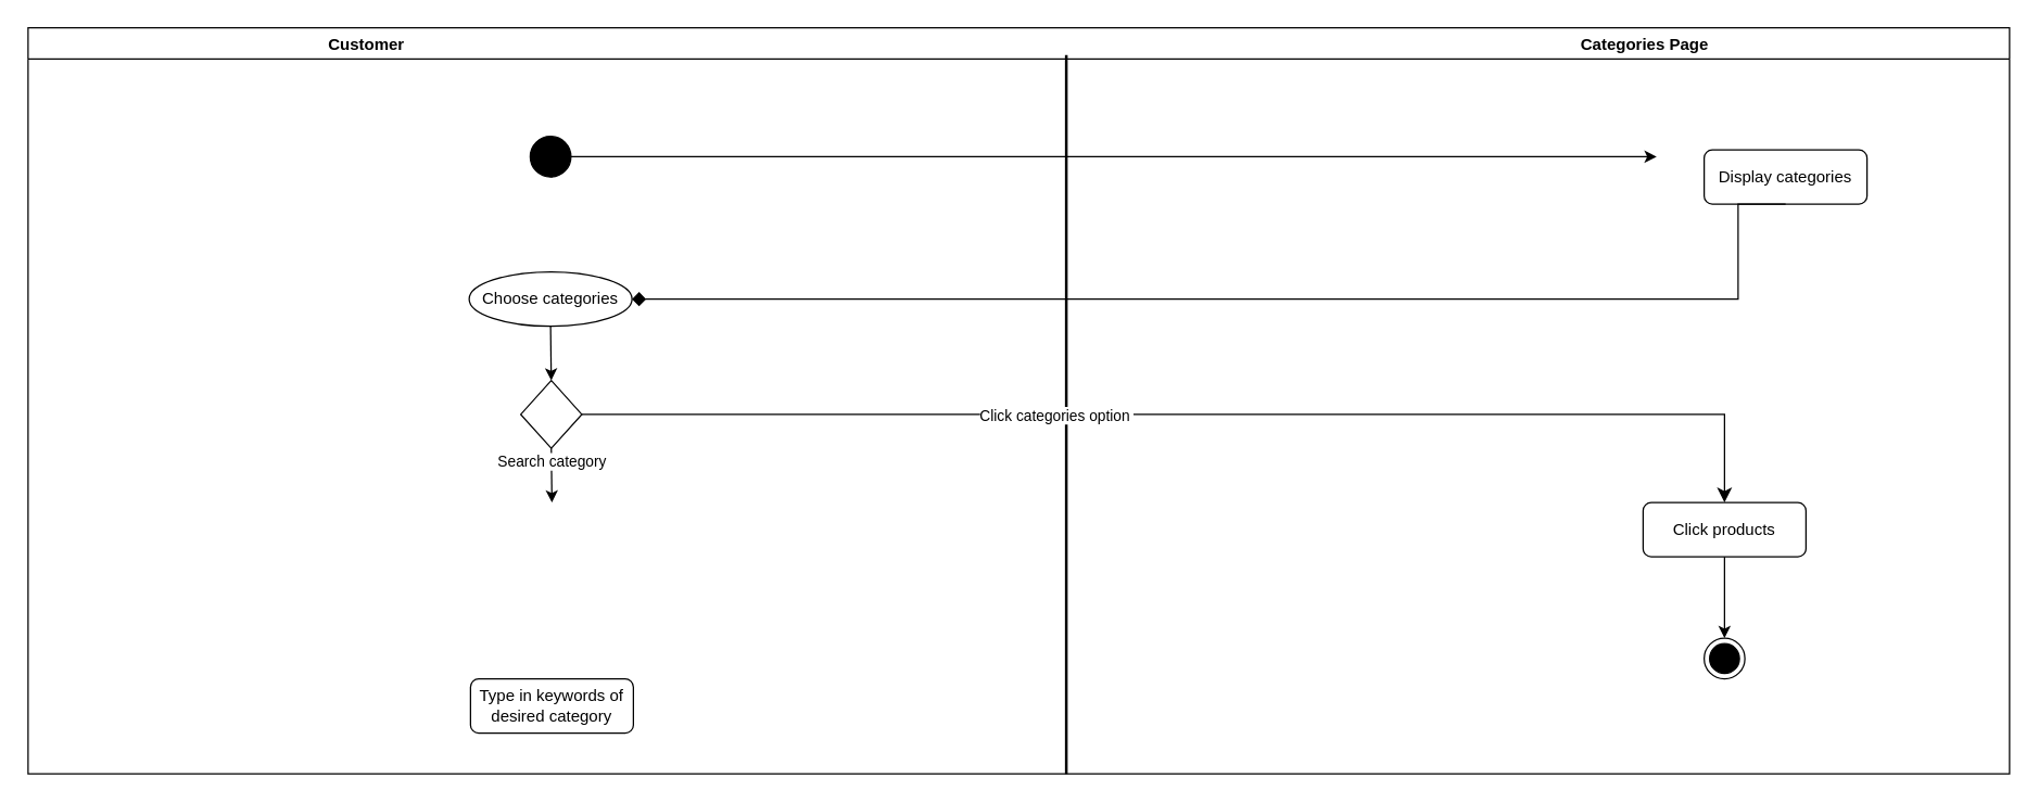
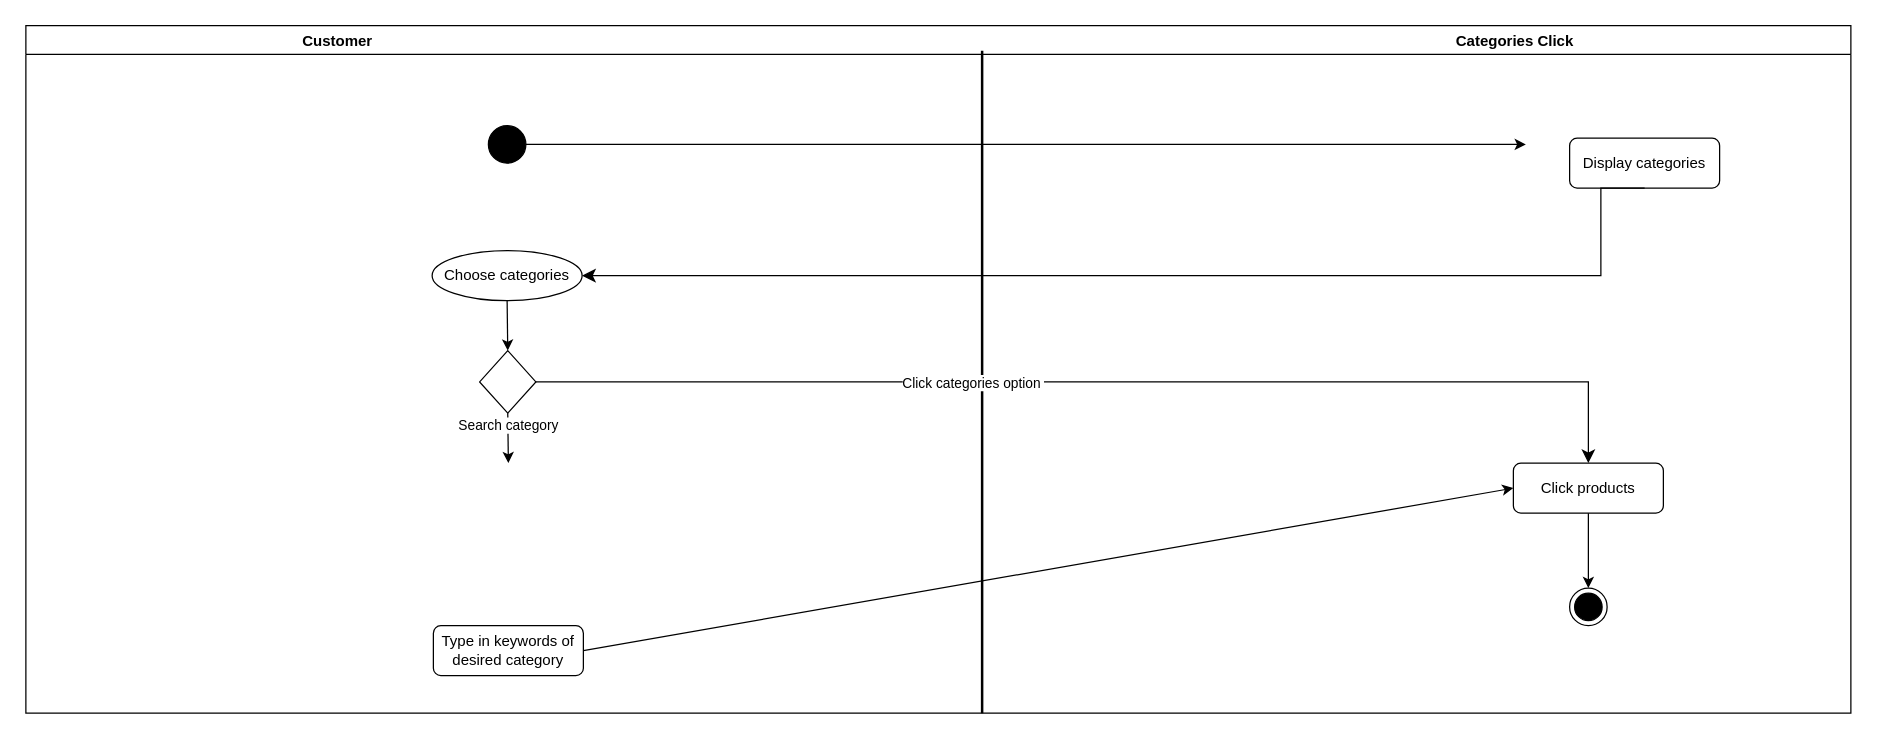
  <mxCell id="0" />
  <mxCell id="1" parent="0" />
- <mxCell id="2" value="Customer                                                                                                                                                                                                                                                                    Categories Page" style="swimlane;" vertex="1" parent="1"><mxGeometry x="20" y="20" width="1460" height="550" as="geometry" /></mxCell>
+ <mxCell id="2" value="Customer                                                                                                                                                                                                                                                                    Categories Click" style="swimlane;" vertex="1" parent="1"><mxGeometry x="20" y="20" width="1460" height="550" as="geometry" /></mxCell>
  <mxCell id="3" value="" style="line;strokeWidth=2;direction=south;html=1;" vertex="1" parent="2"><mxGeometry x="760" y="20" width="10" height="530" as="geometry" /></mxCell>
  <mxCell id="4" value="" style="ellipse;fillColor=strokeColor;" vertex="1" parent="2"><mxGeometry x="370" y="80" width="30" height="30" as="geometry" /></mxCell>
  <mxCell id="5" value="Choose categories" style="ellipse;whiteSpace=wrap;html=1;" vertex="1" parent="2"><mxGeometry x="325" y="180" width="120" height="40" as="geometry" /></mxCell>
  <mxCell id="6" value="" style="endArrow=classic;html=1;exitX=1;exitY=0.5;exitDx=0;exitDy=0;" edge="1" parent="2" source="4"><mxGeometry width="50" height="50" relative="1" as="geometry"><mxPoint x="530" y="110" as="sourcePoint" /><mxPoint x="1200" y="95" as="targetPoint" /></mxGeometry></mxCell>
  <mxCell id="7" value="Display categories" style="rounded=1;whiteSpace=wrap;html=1;" vertex="1" parent="2"><mxGeometry x="1235" y="90" width="120" height="40" as="geometry" /></mxCell>
- <mxCell id="8" value="" style="edgeStyle=segmentEdgeStyle;endArrow=diamond;html=1;curved=0;rounded=0;endSize=8;startSize=8;exitX=0.5;exitY=1;exitDx=0;exitDy=0;entryX=1;entryY=0.5;entryDx=0;entryDy=0;" edge="1" parent="2" source="7" target="5"><mxGeometry width="50" height="50" relative="1" as="geometry"><mxPoint x="1250" y="190" as="sourcePoint" /><mxPoint x="990" y="210" as="targetPoint" /><Array as="points"><mxPoint x="1260" y="200" /></Array></mxGeometry></mxCell>
+ <mxCell id="8" value="" style="edgeStyle=segmentEdgeStyle;endArrow=classic;html=1;curved=0;rounded=0;endSize=8;startSize=8;exitX=0.5;exitY=1;exitDx=0;exitDy=0;entryX=1;entryY=0.5;entryDx=0;entryDy=0;" edge="1" parent="2" source="7" target="5"><mxGeometry width="50" height="50" relative="1" as="geometry"><mxPoint x="1250" y="190" as="sourcePoint" /><mxPoint x="990" y="210" as="targetPoint" /><Array as="points"><mxPoint x="1260" y="200" /></Array></mxGeometry></mxCell>
  <mxCell id="9" value="" style="edgeStyle=segmentEdgeStyle;endArrow=classic;html=1;curved=0;rounded=0;endSize=8;startSize=8;exitX=1;exitY=0.5;exitDx=0;exitDy=0;entryX=0.5;entryY=0;entryDx=0;entryDy=0;" edge="1" parent="2" source="12" target="11"><mxGeometry width="50" height="50" relative="1" as="geometry"><mxPoint x="420" y="280" as="sourcePoint" /><mxPoint x="1170" y="280" as="targetPoint" /><Array as="points"><mxPoint x="1250" y="285" /></Array></mxGeometry></mxCell>
  <mxCell id="10" value="Click categories option&amp;nbsp;" style="edgeLabel;html=1;align=center;verticalAlign=middle;resizable=0;points=[];" vertex="1" connectable="0" parent="9"><mxGeometry x="-0.23" relative="1" as="geometry"><mxPoint as="offset" /></mxGeometry></mxCell>
  <mxCell id="11" value="Click products" style="rounded=1;whiteSpace=wrap;html=1;" vertex="1" parent="2"><mxGeometry x="1190" y="350" width="120" height="40" as="geometry" /></mxCell>
  <mxCell id="12" value="" style="rhombus;whiteSpace=wrap;html=1;" vertex="1" parent="2"><mxGeometry x="363" y="260" width="45" height="50" as="geometry" /></mxCell>
  <mxCell id="13" value="" style="endArrow=classic;html=1;exitX=0.5;exitY=1;exitDx=0;exitDy=0;entryX=0.5;entryY=0;entryDx=0;entryDy=0;" edge="1" parent="2" source="5" target="12"><mxGeometry width="50" height="50" relative="1" as="geometry"><mxPoint x="480" y="290" as="sourcePoint" /><mxPoint x="530" y="240" as="targetPoint" /></mxGeometry></mxCell>
  <mxCell id="14" value="" style="endArrow=classic;html=1;exitX=0.5;exitY=1;exitDx=0;exitDy=0;" edge="1" parent="2" source="12"><mxGeometry width="50" height="50" relative="1" as="geometry"><mxPoint x="410" y="390" as="sourcePoint" /><mxPoint x="386" y="350" as="targetPoint" /></mxGeometry></mxCell>
  <mxCell id="15" value="Search category" style="edgeLabel;html=1;align=center;verticalAlign=middle;resizable=0;points=[];" vertex="1" connectable="0" parent="14"><mxGeometry x="-0.5" relative="1" as="geometry"><mxPoint as="offset" /></mxGeometry></mxCell>
  <mxCell id="16" value="Type in keywords of desired category" style="rounded=1;whiteSpace=wrap;html=1;" vertex="1" parent="2"><mxGeometry x="326" y="480" width="120" height="40" as="geometry" /></mxCell>
+ <mxCell id="17" value="" style="endArrow=classic;html=1;exitX=1;exitY=0.5;exitDx=0;exitDy=0;entryX=0;entryY=0.5;entryDx=0;entryDy=0;" edge="1" parent="2" source="16" target="11"><mxGeometry width="50" height="50" relative="1" as="geometry"><mxPoint x="470" y="370" as="sourcePoint" /><mxPoint x="520" y="320" as="targetPoint" /></mxGeometry></mxCell>
  <mxCell id="18" value="" style="endArrow=classic;html=1;exitX=0.5;exitY=1;exitDx=0;exitDy=0;" edge="1" parent="2" source="11"><mxGeometry width="50" height="50" relative="1" as="geometry"><mxPoint x="1260" y="490" as="sourcePoint" /><mxPoint x="1250" y="450" as="targetPoint" /></mxGeometry></mxCell>
  <mxCell id="19" value="" style="ellipse;html=1;shape=endState;fillColor=strokeColor;" vertex="1" parent="2"><mxGeometry x="1235" y="450" width="30" height="30" as="geometry" /></mxCell>
